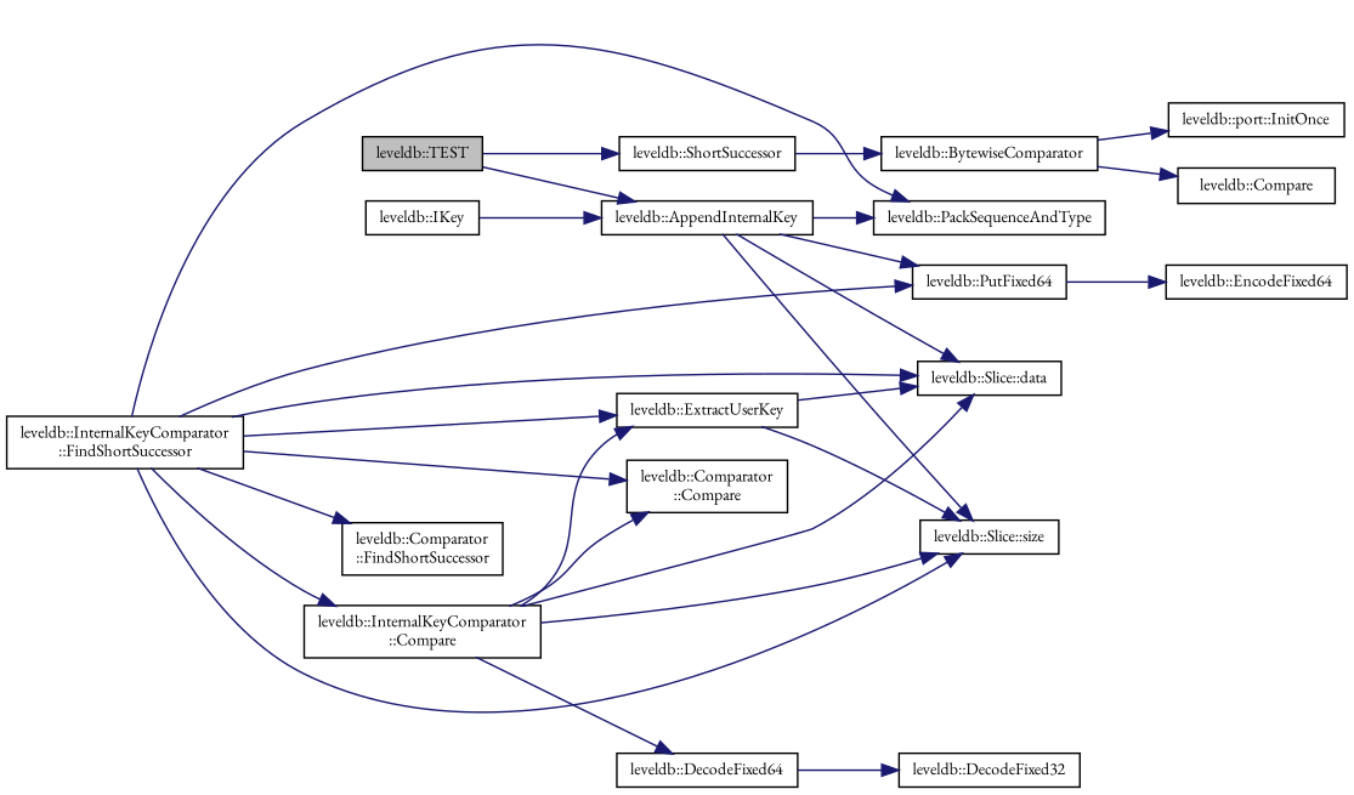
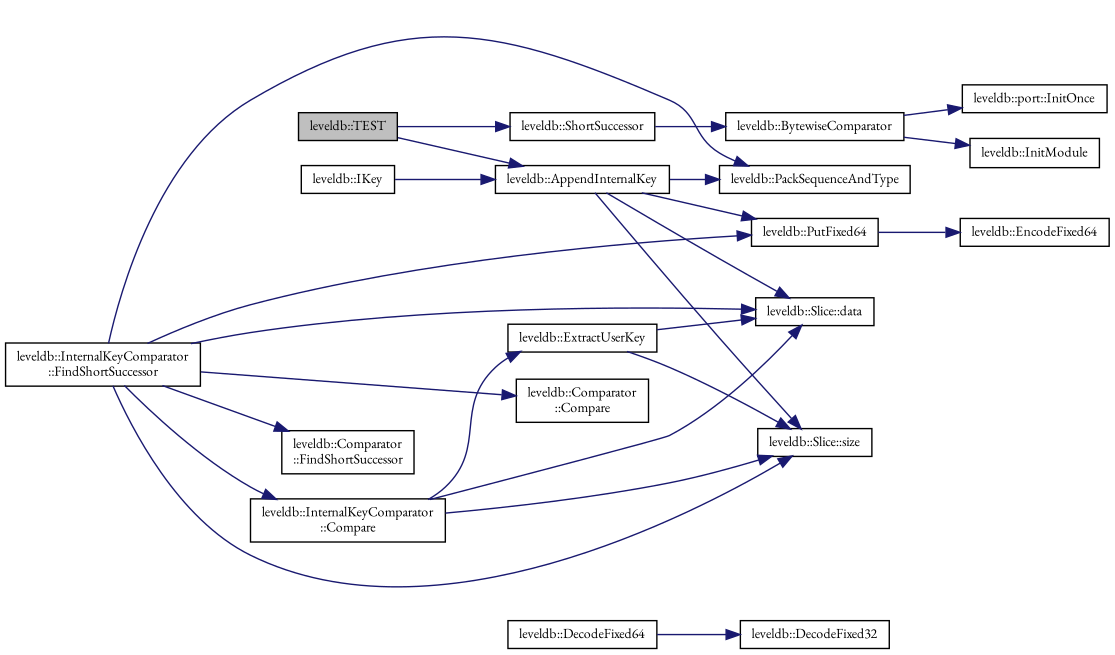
  digraph {
    fontname="EB Garamond"
    rankdir=LR
    node [color=black fillcolor=white fontname="EB Garamond" fontsize=10 shape=record style=filled]
    edge [color=midnightblue fontname="EB Garamond" fontsize=10 labelfontname=Helvetica labelfontsize=10 style=solid]
    n1 [fillcolor=grey75 fontcolor=black height=0.2 label="leveldb::TEST" width=0.4]
    n2 [height=0.2 label="leveldb::ShortSuccessor" width=0.4]
    n3 [height=0.2 label="leveldb::AppendInternalKey" width=0.4]
    n4 [height=0.2 label="leveldb::IKey" width=0.4]
    n5 [height=0.2 label="leveldb::BytewiseComparator" width=0.4]
    n6 [height=0.2 label="leveldb::Slice::data" width=0.4]
    n7 [height=0.2 label="leveldb::Slice::size" width=0.4]
    n8 [height=0.2 label="leveldb::PutFixed64" width=0.4]
    n9 [height=0.2 label="leveldb::PackSequenceAndType" width=0.4]
    n10 [height=0.2 label="leveldb::EncodeFixed64" width=0.4]
    n11 [height=0.2 label="leveldb::port::InitOnce" width=0.4]
-   n12 [height=0.2 label="leveldb::Compare" width=0.4]
+   n12 [height=0.2 label="leveldb::InitModule" width=0.4]
    n13 [height=0.2 label="leveldb::InternalKeyComparator\l::FindShortSuccessor" width=0.4]
    n14 [height=0.2 label="leveldb::ExtractUserKey" width=0.4]
    n15 [height=0.2 label="leveldb::Comparator\l::FindShortSuccessor" width=0.4]
    n16 [height=0.2 label="leveldb::Comparator\l::Compare" width=0.4]
    n17 [height=0.2 label="leveldb::InternalKeyComparator\l::Compare" width=0.4]
    n18 [height=0.2 label="leveldb::DecodeFixed64" width=0.4]
    n19 [height=0.2 label="leveldb::DecodeFixed32" width=0.4]
    n1 -> n2
    n1 -> n3
    n2 -> n5
    n3 -> n6
    n3 -> n7
    n3 -> n8
    n3 -> n9
    n4 -> n3
    n5 -> n11
    n5 -> n12
    n8 -> n10
    n13 -> n6
    n13 -> n7
    n13 -> n8
    n13 -> n9
-   n13 -> n14
    n13 -> n15
    n13 -> n16
    n13 -> n17
    n14 -> n6
    n14 -> n7
    n17 -> n6
    n17 -> n7
    n17 -> n14
-   n17 -> n16
-   n17 -> n18
    n18 -> n19
  }
